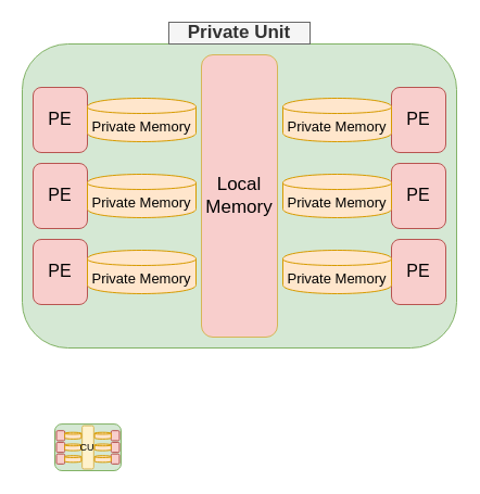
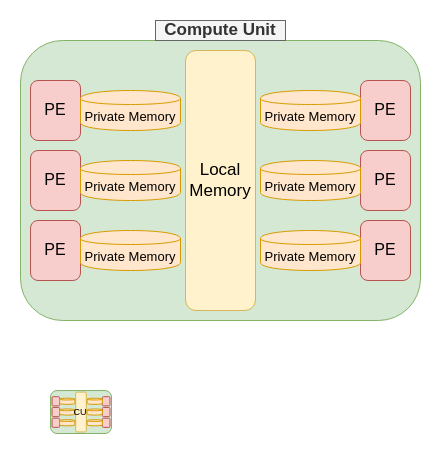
  <mxCell id="0" />
  <mxCell id="1" parent="0" />
  <mxCell id="2" value="" style="group" vertex="1" connectable="0" parent="1"><mxGeometry x="20" y="20" width="400" height="300" as="geometry" /></mxCell>
  <mxCell id="3" value="" style="rounded=1;whiteSpace=wrap;html=1;fillColor=#d5e8d4;strokeColor=#82b366;" vertex="1" parent="2"><mxGeometry y="20" width="400" height="280" as="geometry" /></mxCell>
- <mxCell id="4" value="Private Unit&lt;br style=&quot;font-size: 17px;&quot;&gt;" style="text;html=1;strokeColor=#666666;fillColor=#f5f5f5;align=center;verticalAlign=middle;whiteSpace=wrap;rounded=0;fontStyle=1;fontSize=17;fontColor=#333333;" vertex="1" parent="2"><mxGeometry x="135" width="130" height="20" as="geometry" /></mxCell>
- <mxCell id="5" value="Local&lt;br&gt;Memory&lt;br&gt;" style="rounded=1;whiteSpace=wrap;html=1;fillColor=#f8cecc;fontSize=17;strokeColor=#d6b656;" vertex="1" parent="2"><mxGeometry x="165" y="30" width="70" height="260" as="geometry" /></mxCell>
+ <mxCell id="4" value="Compute Unit&lt;br style=&quot;font-size: 17px;&quot;&gt;" style="text;html=1;strokeColor=#666666;fillColor=#f5f5f5;align=center;verticalAlign=middle;whiteSpace=wrap;rounded=0;fontStyle=1;fontSize=17;fontColor=#333333;" vertex="1" parent="2"><mxGeometry x="135" width="130" height="20" as="geometry" /></mxCell>
+ <mxCell id="5" value="Local&lt;br&gt;Memory&lt;br&gt;" style="rounded=1;whiteSpace=wrap;html=1;fillColor=#fff2cc;fontSize=17;strokeColor=#d6b656;" vertex="1" parent="2"><mxGeometry x="165" y="30" width="70" height="260" as="geometry" /></mxCell>
  <mxCell id="6" value="&lt;span style=&quot;font-size: 16px&quot;&gt;PE&lt;/span&gt;&lt;br&gt;" style="rounded=1;whiteSpace=wrap;html=1;fillColor=#f8cecc;fontSize=17;strokeColor=#b85450;" vertex="1" parent="2"><mxGeometry x="10" y="60" width="50" height="60" as="geometry" /></mxCell>
  <mxCell id="7" value="&lt;font style=&quot;font-size: 13px&quot;&gt;Private Memory&lt;/font&gt;" style="shape=cylinder;whiteSpace=wrap;html=1;boundedLbl=1;backgroundOutline=1;fillColor=#ffe6cc;fontSize=17;strokeColor=#d79b00;" vertex="1" parent="2"><mxGeometry x="60" y="70" width="100" height="40" as="geometry" /></mxCell>
  <mxCell id="8" value="&lt;span style=&quot;font-size: 16px&quot;&gt;PE&lt;/span&gt;&lt;br&gt;" style="rounded=1;whiteSpace=wrap;html=1;fillColor=#f8cecc;fontSize=17;strokeColor=#b85450;" vertex="1" parent="2"><mxGeometry x="10" y="130" width="50" height="60" as="geometry" /></mxCell>
  <mxCell id="9" value="&lt;font style=&quot;font-size: 13px&quot;&gt;Private Memory&lt;/font&gt;" style="shape=cylinder;whiteSpace=wrap;html=1;boundedLbl=1;backgroundOutline=1;fillColor=#ffe6cc;fontSize=17;strokeColor=#d79b00;" vertex="1" parent="2"><mxGeometry x="60" y="140" width="100" height="40" as="geometry" /></mxCell>
  <mxCell id="10" value="&lt;span style=&quot;font-size: 16px&quot;&gt;PE&lt;/span&gt;&lt;br&gt;" style="rounded=1;whiteSpace=wrap;html=1;fillColor=#f8cecc;fontSize=17;strokeColor=#b85450;" vertex="1" parent="2"><mxGeometry x="10" y="200" width="50" height="60" as="geometry" /></mxCell>
  <mxCell id="11" value="&lt;font style=&quot;font-size: 13px&quot;&gt;Private Memory&lt;/font&gt;" style="shape=cylinder;whiteSpace=wrap;html=1;boundedLbl=1;backgroundOutline=1;fillColor=#ffe6cc;fontSize=17;strokeColor=#d79b00;" vertex="1" parent="2"><mxGeometry x="60" y="210" width="100" height="40" as="geometry" /></mxCell>
  <mxCell id="12" value="&lt;span style=&quot;font-size: 16px&quot;&gt;PE&lt;/span&gt;&lt;br&gt;" style="rounded=1;whiteSpace=wrap;html=1;fillColor=#f8cecc;fontSize=17;strokeColor=#b85450;" vertex="1" parent="2"><mxGeometry x="340" y="60" width="50" height="60" as="geometry" /></mxCell>
  <mxCell id="13" value="&lt;span style=&quot;font-size: 16px&quot;&gt;PE&lt;/span&gt;&lt;br&gt;" style="rounded=1;whiteSpace=wrap;html=1;fillColor=#f8cecc;fontSize=17;strokeColor=#b85450;" vertex="1" parent="2"><mxGeometry x="340" y="130" width="50" height="60" as="geometry" /></mxCell>
  <mxCell id="14" value="&lt;span style=&quot;font-size: 16px&quot;&gt;PE&lt;/span&gt;&lt;br&gt;" style="rounded=1;whiteSpace=wrap;html=1;fillColor=#f8cecc;fontSize=17;strokeColor=#b85450;" vertex="1" parent="2"><mxGeometry x="340" y="200" width="50" height="60" as="geometry" /></mxCell>
  <mxCell id="15" value="&lt;font style=&quot;font-size: 13px&quot;&gt;Private Memory&lt;/font&gt;" style="shape=cylinder;whiteSpace=wrap;html=1;boundedLbl=1;backgroundOutline=1;fillColor=#ffe6cc;fontSize=17;strokeColor=#d79b00;" vertex="1" parent="2"><mxGeometry x="240" y="70" width="100" height="40" as="geometry" /></mxCell>
  <mxCell id="16" value="&lt;font style=&quot;font-size: 13px&quot;&gt;Private Memory&lt;/font&gt;" style="shape=cylinder;whiteSpace=wrap;html=1;boundedLbl=1;backgroundOutline=1;fillColor=#ffe6cc;fontSize=17;strokeColor=#d79b00;" vertex="1" parent="2"><mxGeometry x="240" y="140" width="100" height="40" as="geometry" /></mxCell>
  <mxCell id="17" value="&lt;font style=&quot;font-size: 13px&quot;&gt;Private Memory&lt;/font&gt;" style="shape=cylinder;whiteSpace=wrap;html=1;boundedLbl=1;backgroundOutline=1;fillColor=#ffe6cc;fontSize=17;strokeColor=#d79b00;" vertex="1" parent="2"><mxGeometry x="240" y="210" width="100" height="40" as="geometry" /></mxCell>
  <mxCell id="18" value="" style="group" vertex="1" connectable="0" parent="1"><mxGeometry x="50" y="390.067" width="61" height="42.933" as="geometry" /></mxCell>
  <mxCell id="19" value="" style="rounded=1;whiteSpace=wrap;html=1;fillColor=#d5e8d4;strokeColor=#82b366;" vertex="1" parent="18"><mxGeometry width="61" height="42.933" as="geometry" /></mxCell>
  <mxCell id="20" value="" style="rounded=1;whiteSpace=wrap;html=1;fillColor=#fff2cc;fontSize=17;strokeColor=#d6b656;" vertex="1" parent="18"><mxGeometry x="25.162" y="1.533" width="10.675" height="39.867" as="geometry" /></mxCell>
  <mxCell id="21" value="" style="rounded=1;whiteSpace=wrap;html=1;fillColor=#f8cecc;fontSize=17;strokeColor=#b85450;" vertex="1" parent="18"><mxGeometry x="1.525" y="6.133" width="7.625" height="9.2" as="geometry" /></mxCell>
  <mxCell id="22" value="" style="shape=cylinder;whiteSpace=wrap;html=1;boundedLbl=1;backgroundOutline=1;fillColor=#ffe6cc;fontSize=17;strokeColor=#d79b00;" vertex="1" parent="18"><mxGeometry x="9.15" y="7.667" width="15.25" height="6.133" as="geometry" /></mxCell>
  <mxCell id="23" value="" style="rounded=1;whiteSpace=wrap;html=1;fillColor=#f8cecc;fontSize=17;strokeColor=#b85450;" vertex="1" parent="18"><mxGeometry x="1.525" y="16.867" width="7.625" height="9.2" as="geometry" /></mxCell>
  <mxCell id="24" value="" style="shape=cylinder;whiteSpace=wrap;html=1;boundedLbl=1;backgroundOutline=1;fillColor=#ffe6cc;fontSize=17;strokeColor=#d79b00;" vertex="1" parent="18"><mxGeometry x="9.15" y="18.4" width="15.25" height="6.133" as="geometry" /></mxCell>
  <mxCell id="25" value="" style="rounded=1;whiteSpace=wrap;html=1;fillColor=#f8cecc;fontSize=17;strokeColor=#b85450;" vertex="1" parent="18"><mxGeometry x="1.525" y="27.6" width="7.625" height="9.2" as="geometry" /></mxCell>
  <mxCell id="26" value="" style="shape=cylinder;whiteSpace=wrap;html=1;boundedLbl=1;backgroundOutline=1;fillColor=#ffe6cc;fontSize=17;strokeColor=#d79b00;" vertex="1" parent="18"><mxGeometry x="9.15" y="29.133" width="15.25" height="6.133" as="geometry" /></mxCell>
  <mxCell id="27" value="" style="rounded=1;whiteSpace=wrap;html=1;fillColor=#f8cecc;fontSize=17;strokeColor=#b85450;" vertex="1" parent="18"><mxGeometry x="51.85" y="6.133" width="7.625" height="9.2" as="geometry" /></mxCell>
  <mxCell id="28" value="" style="rounded=1;whiteSpace=wrap;html=1;fillColor=#f8cecc;fontSize=17;strokeColor=#b85450;" vertex="1" parent="18"><mxGeometry x="51.85" y="16.867" width="7.625" height="9.2" as="geometry" /></mxCell>
  <mxCell id="29" value="" style="rounded=1;whiteSpace=wrap;html=1;fillColor=#f8cecc;fontSize=17;strokeColor=#b85450;" vertex="1" parent="18"><mxGeometry x="51.85" y="27.6" width="7.625" height="9.2" as="geometry" /></mxCell>
  <mxCell id="30" value="" style="shape=cylinder;whiteSpace=wrap;html=1;boundedLbl=1;backgroundOutline=1;fillColor=#ffe6cc;fontSize=17;strokeColor=#d79b00;" vertex="1" parent="18"><mxGeometry x="36.6" y="7.667" width="15.25" height="6.133" as="geometry" /></mxCell>
  <mxCell id="31" value="" style="shape=cylinder;whiteSpace=wrap;html=1;boundedLbl=1;backgroundOutline=1;fillColor=#ffe6cc;fontSize=17;strokeColor=#d79b00;" vertex="1" parent="18"><mxGeometry x="36.6" y="18.4" width="15.25" height="6.133" as="geometry" /></mxCell>
  <mxCell id="32" value="" style="shape=cylinder;whiteSpace=wrap;html=1;boundedLbl=1;backgroundOutline=1;fillColor=#ffe6cc;fontSize=17;strokeColor=#d79b00;" vertex="1" parent="18"><mxGeometry x="36.6" y="29.133" width="15.25" height="6.133" as="geometry" /></mxCell>
  <mxCell id="33" value="&lt;font style=&quot;font-size: 9px&quot;&gt;CU&lt;/font&gt;" style="text;html=1;strokeColor=none;fillColor=none;align=center;verticalAlign=middle;whiteSpace=wrap;rounded=0;fontSize=17;" vertex="1" parent="18"><mxGeometry x="20" y="9.933" width="20" height="20" as="geometry" /></mxCell>
